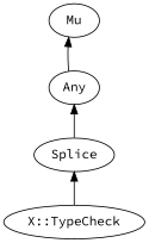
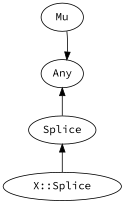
  digraph {
    bgcolor="#FFFFFF"
    fontname="Source Code Pro"
    rankdir=BT
    splines=polyline
    node [color="#000000" fontcolor="#000000" fontname="Source Code Pro"]
    edge [color="#000000" fontname="Source Code Pro"]
    n1 [label=Splice]
-   "X::TypeCheck"
+   "X::TypeCheck" [label="X::Splice"]
    Any
    Mu
    n1 -> Any
    "X::TypeCheck" -> n1
-   Any -> Mu
+   Mu -> Any
  }
